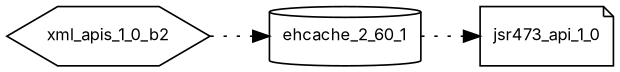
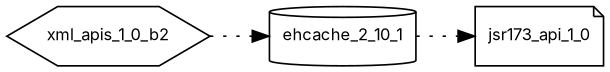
  digraph {
    fontname=Inter
    rankdir=LR
    node [fontname=Inter fontsize=10.0]
    edge [fontname=Inter style=dotted]
-   ehcache_2_10_1 [shape=cylinder label=ehcache_2_60_1]
-   jsr173_api_1_0 [shape=note label=jsr473_api_1_0]
+   ehcache_2_10_1 [shape=cylinder]
+   jsr173_api_1_0 [shape=note]
    xml_apis_1_0_b2 [shape=hexagon]
    ehcache_2_10_1 -> jsr173_api_1_0
    xml_apis_1_0_b2 -> ehcache_2_10_1
  }
